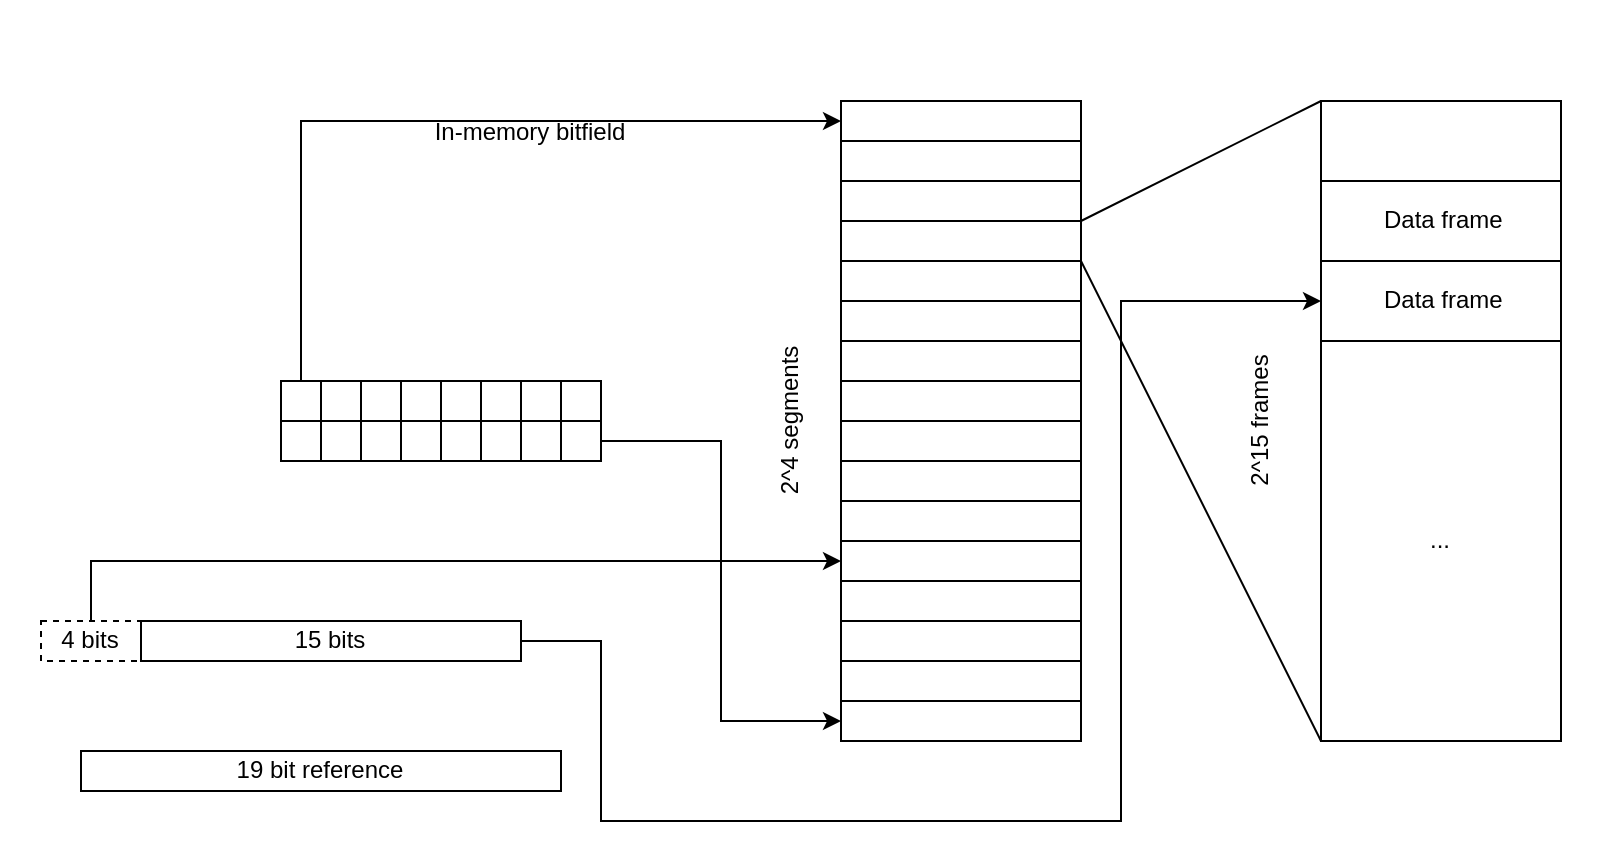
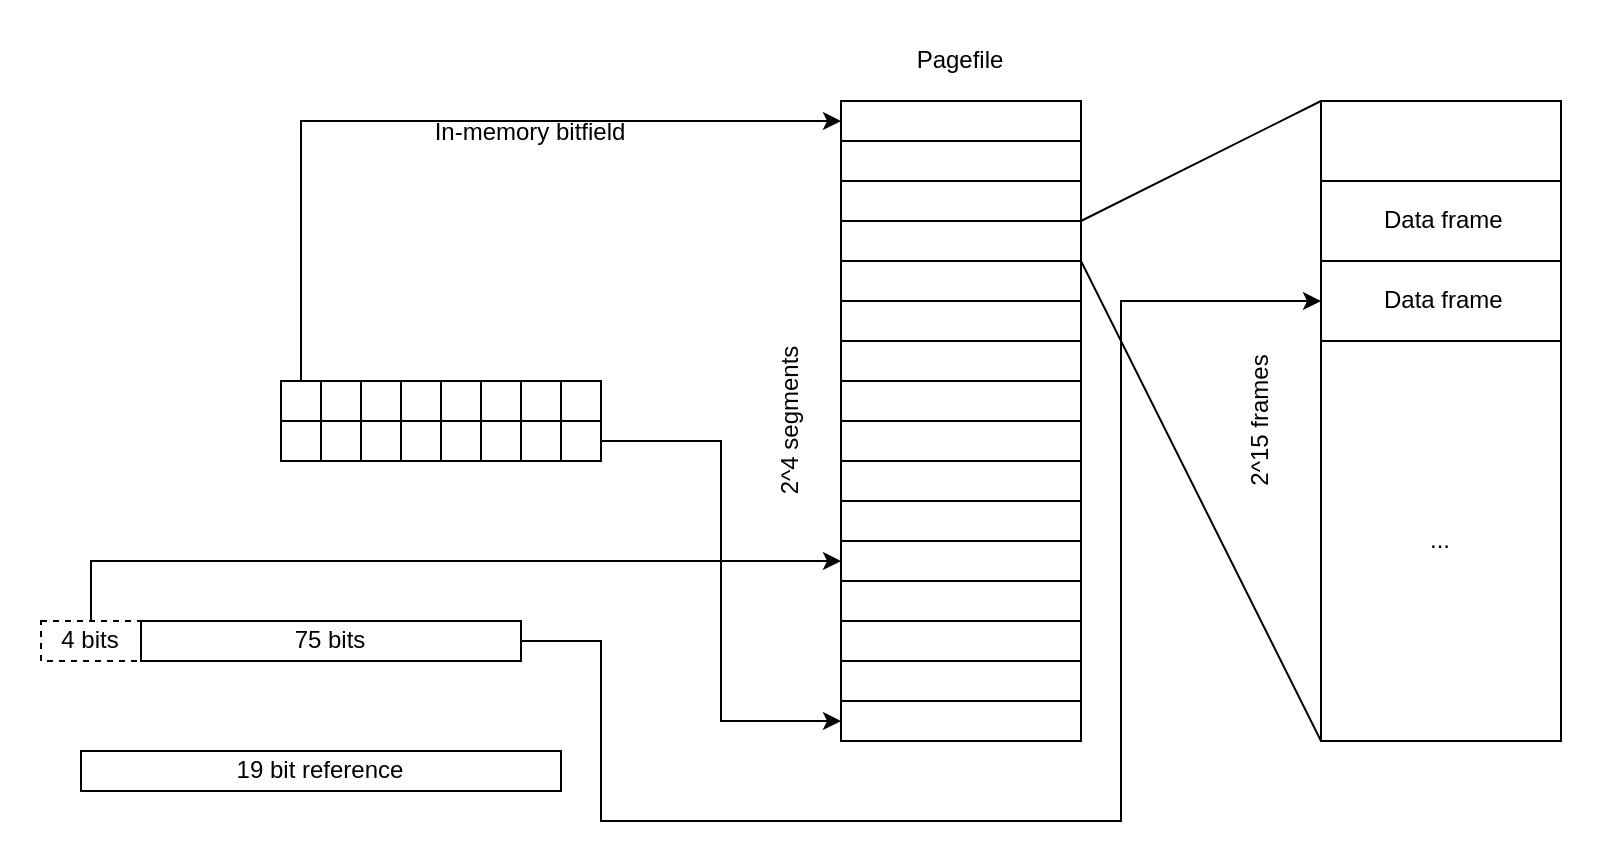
  <mxCell id="0" />
  <mxCell id="1" parent="0" />
  <mxCell id="2" value="" style="rounded=0;whiteSpace=wrap;html=1;" vertex="1" parent="1"><mxGeometry x="420" y="50" width="120" height="320" as="geometry" /></mxCell>
  <mxCell id="3" value="" style="rounded=0;whiteSpace=wrap;html=1;" vertex="1" parent="1"><mxGeometry x="420" y="50" width="120" height="20" as="geometry" /></mxCell>
  <mxCell id="4" value="" style="rounded=0;whiteSpace=wrap;html=1;" vertex="1" parent="1"><mxGeometry x="420" y="70" width="120" height="20" as="geometry" /></mxCell>
  <mxCell id="5" value="" style="rounded=0;whiteSpace=wrap;html=1;" vertex="1" parent="1"><mxGeometry x="420" y="90" width="120" height="20" as="geometry" /></mxCell>
  <mxCell id="6" value="" style="rounded=0;whiteSpace=wrap;html=1;" vertex="1" parent="1"><mxGeometry x="420" y="110" width="120" height="20" as="geometry" /></mxCell>
  <mxCell id="7" value="" style="rounded=0;whiteSpace=wrap;html=1;" vertex="1" parent="1"><mxGeometry x="420" y="130" width="120" height="20" as="geometry" /></mxCell>
  <mxCell id="8" value="" style="rounded=0;whiteSpace=wrap;html=1;" vertex="1" parent="1"><mxGeometry x="420" y="150" width="120" height="20" as="geometry" /></mxCell>
  <mxCell id="9" value="" style="rounded=0;whiteSpace=wrap;html=1;" vertex="1" parent="1"><mxGeometry x="420" y="170" width="120" height="20" as="geometry" /></mxCell>
  <mxCell id="10" value="" style="rounded=0;whiteSpace=wrap;html=1;" vertex="1" parent="1"><mxGeometry x="420" y="190" width="120" height="20" as="geometry" /></mxCell>
  <mxCell id="11" value="" style="rounded=0;whiteSpace=wrap;html=1;" vertex="1" parent="1"><mxGeometry x="420" y="210" width="120" height="20" as="geometry" /></mxCell>
  <mxCell id="12" value="" style="rounded=0;whiteSpace=wrap;html=1;" vertex="1" parent="1"><mxGeometry x="420" y="230" width="120" height="20" as="geometry" /></mxCell>
  <mxCell id="13" value="" style="rounded=0;whiteSpace=wrap;html=1;" vertex="1" parent="1"><mxGeometry x="420" y="250" width="120" height="20" as="geometry" /></mxCell>
  <mxCell id="14" value="" style="rounded=0;whiteSpace=wrap;html=1;" vertex="1" parent="1"><mxGeometry x="420" y="270" width="120" height="20" as="geometry" /></mxCell>
  <mxCell id="15" value="" style="rounded=0;whiteSpace=wrap;html=1;" vertex="1" parent="1"><mxGeometry x="420" y="290" width="120" height="20" as="geometry" /></mxCell>
  <mxCell id="16" value="" style="rounded=0;whiteSpace=wrap;html=1;" vertex="1" parent="1"><mxGeometry x="420" y="310" width="120" height="20" as="geometry" /></mxCell>
  <mxCell id="17" value="" style="rounded=0;whiteSpace=wrap;html=1;" vertex="1" parent="1"><mxGeometry x="420" y="330" width="120" height="20" as="geometry" /></mxCell>
  <mxCell id="18" value="" style="rounded=0;whiteSpace=wrap;html=1;" vertex="1" parent="1"><mxGeometry x="420" y="350" width="120" height="20" as="geometry" /></mxCell>
+ <mxCell id="19" value="Pagefile" style="text;html=1;strokeColor=none;fillColor=none;align=center;verticalAlign=middle;whiteSpace=wrap;rounded=0;" vertex="1" parent="1"><mxGeometry x="445" y="20" width="70" height="20" as="geometry" /></mxCell>
  <mxCell id="20" value="" style="rounded=0;whiteSpace=wrap;html=1;" vertex="1" parent="1"><mxGeometry x="140" y="190" width="160" height="40" as="geometry" /></mxCell>
  <mxCell id="21" style="edgeStyle=orthogonalEdgeStyle;rounded=0;orthogonalLoop=1;jettySize=auto;html=1;entryX=0;entryY=0.5;entryDx=0;entryDy=0;" edge="1" parent="1" source="22" target="3"><mxGeometry relative="1" as="geometry"><Array as="points"><mxPoint x="150" y="60" /></Array></mxGeometry></mxCell>
  <mxCell id="22" value="" style="rounded=0;whiteSpace=wrap;html=1;" vertex="1" parent="1"><mxGeometry x="140" y="190" width="20" height="20" as="geometry" /></mxCell>
  <mxCell id="23" value="" style="rounded=0;whiteSpace=wrap;html=1;" vertex="1" parent="1"><mxGeometry x="160" y="190" width="20" height="20" as="geometry" /></mxCell>
  <mxCell id="24" value="" style="rounded=0;whiteSpace=wrap;html=1;" vertex="1" parent="1"><mxGeometry x="180" y="190" width="20" height="20" as="geometry" /></mxCell>
  <mxCell id="25" value="" style="rounded=0;whiteSpace=wrap;html=1;" vertex="1" parent="1"><mxGeometry x="200" y="190" width="20" height="20" as="geometry" /></mxCell>
  <mxCell id="26" value="" style="rounded=0;whiteSpace=wrap;html=1;" vertex="1" parent="1"><mxGeometry x="220" y="190" width="20" height="20" as="geometry" /></mxCell>
  <mxCell id="27" value="" style="rounded=0;whiteSpace=wrap;html=1;" vertex="1" parent="1"><mxGeometry x="240" y="190" width="20" height="20" as="geometry" /></mxCell>
  <mxCell id="28" value="" style="rounded=0;whiteSpace=wrap;html=1;" vertex="1" parent="1"><mxGeometry x="260" y="190" width="20" height="20" as="geometry" /></mxCell>
  <mxCell id="29" value="" style="rounded=0;whiteSpace=wrap;html=1;" vertex="1" parent="1"><mxGeometry x="280" y="190" width="20" height="20" as="geometry" /></mxCell>
  <mxCell id="30" value="" style="rounded=0;whiteSpace=wrap;html=1;" vertex="1" parent="1"><mxGeometry x="140" y="210" width="20" height="20" as="geometry" /></mxCell>
  <mxCell id="31" value="" style="rounded=0;whiteSpace=wrap;html=1;" vertex="1" parent="1"><mxGeometry x="180" y="210" width="20" height="20" as="geometry" /></mxCell>
  <mxCell id="32" value="" style="rounded=0;whiteSpace=wrap;html=1;" vertex="1" parent="1"><mxGeometry x="220" y="210" width="20" height="20" as="geometry" /></mxCell>
  <mxCell id="33" value="" style="rounded=0;whiteSpace=wrap;html=1;" vertex="1" parent="1"><mxGeometry x="260" y="210" width="20" height="20" as="geometry" /></mxCell>
  <mxCell id="34" value="" style="rounded=0;whiteSpace=wrap;html=1;" vertex="1" parent="1"><mxGeometry x="160" y="210" width="20" height="20" as="geometry" /></mxCell>
  <mxCell id="35" value="" style="rounded=0;whiteSpace=wrap;html=1;" vertex="1" parent="1"><mxGeometry x="200" y="210" width="20" height="20" as="geometry" /></mxCell>
  <mxCell id="36" value="" style="rounded=0;whiteSpace=wrap;html=1;" vertex="1" parent="1"><mxGeometry x="240" y="210" width="20" height="20" as="geometry" /></mxCell>
  <mxCell id="37" style="edgeStyle=orthogonalEdgeStyle;rounded=0;orthogonalLoop=1;jettySize=auto;html=1;entryX=0;entryY=0.5;entryDx=0;entryDy=0;" edge="1" parent="1" source="38" target="18"><mxGeometry relative="1" as="geometry" /></mxCell>
  <mxCell id="38" value="" style="rounded=0;whiteSpace=wrap;html=1;" vertex="1" parent="1"><mxGeometry x="280" y="210" width="20" height="20" as="geometry" /></mxCell>
  <mxCell id="39" value="In-memory bitfield" style="text;html=1;strokeColor=none;fillColor=none;align=center;verticalAlign=middle;whiteSpace=wrap;rounded=0;fontStyle=0" vertex="1" parent="1"><mxGeometry x="210" y="56" width="110" height="20" as="geometry" /></mxCell>
  <mxCell id="40" value="" style="rounded=0;whiteSpace=wrap;html=1;" vertex="1" parent="1"><mxGeometry x="660" y="50" width="120" height="320" as="geometry" /></mxCell>
  <mxCell id="41" value="" style="endArrow=none;html=1;exitX=1;exitY=1;exitDx=0;exitDy=0;entryX=0;entryY=0;entryDx=0;entryDy=0;" edge="1" parent="1" source="5" target="40"><mxGeometry width="50" height="50" relative="1" as="geometry"><mxPoint x="630" y="270" as="sourcePoint" /><mxPoint x="680" y="220" as="targetPoint" /></mxGeometry></mxCell>
  <mxCell id="42" value="" style="endArrow=none;html=1;exitX=1;exitY=0;exitDx=0;exitDy=0;entryX=0;entryY=1;entryDx=0;entryDy=0;" edge="1" parent="1" source="7" target="40"><mxGeometry width="50" height="50" relative="1" as="geometry"><mxPoint x="550" y="60" as="sourcePoint" /><mxPoint x="670" y="59" as="targetPoint" /></mxGeometry></mxCell>
  <mxCell id="43" value="&amp;nbsp;Data frame" style="rounded=0;whiteSpace=wrap;html=1;" vertex="1" parent="1"><mxGeometry x="660" y="90" width="120" height="40" as="geometry" /></mxCell>
  <mxCell id="44" value="&amp;nbsp;Data frame" style="rounded=0;whiteSpace=wrap;html=1;" vertex="1" parent="1"><mxGeometry x="660" y="130" width="120" height="40" as="geometry" /></mxCell>
  <mxCell id="45" value="..." style="rounded=0;whiteSpace=wrap;html=1;" vertex="1" parent="1"><mxGeometry x="660" y="170" width="120" height="200" as="geometry" /></mxCell>
  <mxCell id="46" value="2^4 segments" style="text;html=1;strokeColor=none;fillColor=none;align=center;verticalAlign=middle;whiteSpace=wrap;rounded=0;rotation=-90;" vertex="1" parent="1"><mxGeometry x="345" y="200" width="100" height="20" as="geometry" /></mxCell>
  <mxCell id="47" value="2^15 frames" style="text;html=1;strokeColor=none;fillColor=none;align=center;verticalAlign=middle;whiteSpace=wrap;rounded=0;rotation=-90;" vertex="1" parent="1"><mxGeometry x="580" y="200" width="100" height="20" as="geometry" /></mxCell>
  <mxCell id="48" value="19 bit reference" style="rounded=0;whiteSpace=wrap;html=1;" vertex="1" parent="1"><mxGeometry x="40" y="375" width="240" height="20" as="geometry" /></mxCell>
  <mxCell id="49" style="edgeStyle=orthogonalEdgeStyle;rounded=0;orthogonalLoop=1;jettySize=auto;html=1;entryX=0;entryY=0.5;entryDx=0;entryDy=0;" edge="1" parent="1" source="50" target="14"><mxGeometry relative="1" as="geometry"><Array as="points"><mxPoint x="45" y="280" /></Array></mxGeometry></mxCell>
  <mxCell id="50" value="4 bits" style="rounded=0;whiteSpace=wrap;html=1;dashed=1;" vertex="1" parent="1"><mxGeometry x="20" y="310" width="50" height="20" as="geometry" /></mxCell>
  <mxCell id="51" style="edgeStyle=orthogonalEdgeStyle;rounded=0;orthogonalLoop=1;jettySize=auto;html=1;entryX=0;entryY=0.5;entryDx=0;entryDy=0;" edge="1" parent="1" source="52" target="44"><mxGeometry relative="1" as="geometry"><Array as="points"><mxPoint x="300" y="320" /><mxPoint x="300" y="410" /><mxPoint x="560" y="410" /><mxPoint x="560" y="150" /></Array></mxGeometry></mxCell>
- <mxCell id="52" value="15 bits" style="rounded=0;whiteSpace=wrap;html=1;" vertex="1" parent="1"><mxGeometry x="70" y="310" width="190" height="20" as="geometry" /></mxCell>
+ <mxCell id="52" value="75 bits" style="rounded=0;whiteSpace=wrap;html=1;" vertex="1" parent="1"><mxGeometry x="70" y="310" width="190" height="20" as="geometry" /></mxCell>
